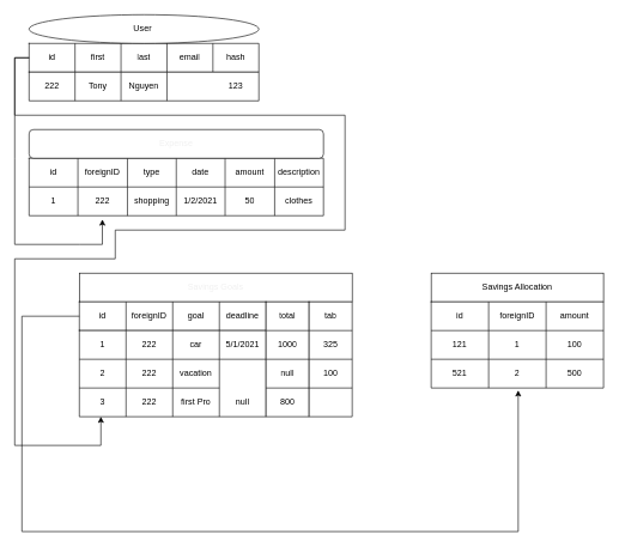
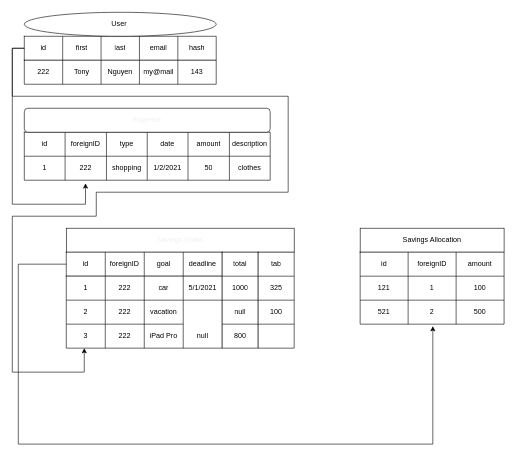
  <mxCell id="0" />
  <mxCell id="1" parent="0" />
  <mxCell id="2" value="" style="shape=table;html=1;whiteSpace=wrap;startSize=0;container=1;collapsible=0;childLayout=tableLayout;labelBackgroundColor=none;" parent="1" vertex="1"><mxGeometry x="40" y="60" width="320" height="40" as="geometry" /></mxCell>
  <mxCell id="3" value="" style="shape=partialRectangle;html=1;whiteSpace=wrap;collapsible=0;dropTarget=0;pointerEvents=0;fillColor=none;top=0;left=0;bottom=0;right=0;points=[[0,0.5],[1,0.5]];portConstraint=eastwest;" parent="2" vertex="1"><mxGeometry width="320" height="40" as="geometry" /></mxCell>
  <mxCell id="4" value="id" style="shape=partialRectangle;html=1;whiteSpace=wrap;connectable=0;overflow=hidden;fillColor=none;top=0;left=0;bottom=0;right=0;" parent="3" vertex="1"><mxGeometry width="64" height="40" as="geometry" /></mxCell>
  <mxCell id="5" value="first" style="shape=partialRectangle;html=1;whiteSpace=wrap;connectable=0;overflow=hidden;fillColor=none;top=0;left=0;bottom=0;right=0;" parent="3" vertex="1"><mxGeometry x="64" width="64" height="40" as="geometry" /></mxCell>
  <mxCell id="6" value="last" style="shape=partialRectangle;html=1;whiteSpace=wrap;connectable=0;overflow=hidden;fillColor=none;top=0;left=0;bottom=0;right=0;" parent="3" vertex="1"><mxGeometry x="128" width="64" height="40" as="geometry" /></mxCell>
  <mxCell id="7" value="email" style="shape=partialRectangle;html=1;whiteSpace=wrap;connectable=0;overflow=hidden;fillColor=none;top=0;left=0;bottom=0;right=0;" parent="3" vertex="1"><mxGeometry x="192" width="64" height="40" as="geometry" /></mxCell>
  <mxCell id="8" value="hash" style="shape=partialRectangle;html=1;whiteSpace=wrap;connectable=0;overflow=hidden;fillColor=none;top=0;left=0;bottom=0;right=0;" parent="3" vertex="1"><mxGeometry x="256" width="64" height="40" as="geometry" /></mxCell>
  <mxCell id="9" value="" style="shape=table;html=1;whiteSpace=wrap;startSize=0;container=1;collapsible=0;childLayout=tableLayout;" parent="1" vertex="1"><mxGeometry x="40" y="100" width="320" height="40" as="geometry" /></mxCell>
  <mxCell id="10" value="" style="shape=partialRectangle;html=1;whiteSpace=wrap;collapsible=0;dropTarget=0;pointerEvents=0;fillColor=none;top=0;left=0;bottom=0;right=0;points=[[0,0.5],[1,0.5]];portConstraint=eastwest;" parent="9" vertex="1"><mxGeometry width="320" height="40" as="geometry" /></mxCell>
  <mxCell id="11" value="222" style="shape=partialRectangle;html=1;whiteSpace=wrap;connectable=0;overflow=hidden;fillColor=none;top=0;left=0;bottom=0;right=0;" parent="10" vertex="1"><mxGeometry width="64" height="40" as="geometry" /></mxCell>
  <mxCell id="12" value="Tony" style="shape=partialRectangle;html=1;whiteSpace=wrap;connectable=0;overflow=hidden;fillColor=none;top=0;left=0;bottom=0;right=0;" parent="10" vertex="1"><mxGeometry x="64" width="64" height="40" as="geometry" /></mxCell>
  <mxCell id="13" value="Nguyen" style="shape=partialRectangle;html=1;whiteSpace=wrap;connectable=0;overflow=hidden;fillColor=none;top=0;left=0;bottom=0;right=0;" parent="10" vertex="1"><mxGeometry x="128" width="64" height="40" as="geometry" /></mxCell>
- <mxCell id="15" value="123" style="shape=partialRectangle;html=1;whiteSpace=wrap;connectable=0;overflow=hidden;fillColor=none;top=0;left=0;bottom=0;right=0;" parent="10" vertex="1"><mxGeometry x="256" width="64" height="40" as="geometry" /></mxCell>
+ <mxCell id="14" value="my@mail" style="shape=partialRectangle;html=1;whiteSpace=wrap;connectable=0;overflow=hidden;fillColor=none;top=0;left=0;bottom=0;right=0;" parent="10" vertex="1"><mxGeometry x="192" width="64" height="40" as="geometry" /></mxCell>
+ <mxCell id="15" value="143" style="shape=partialRectangle;html=1;whiteSpace=wrap;connectable=0;overflow=hidden;fillColor=none;top=0;left=0;bottom=0;right=0;" parent="10" vertex="1"><mxGeometry x="256" width="64" height="40" as="geometry" /></mxCell>
  <mxCell id="16" value="" style="shape=table;html=1;whiteSpace=wrap;startSize=0;container=1;collapsible=0;childLayout=tableLayout;" parent="1" vertex="1"><mxGeometry x="40" y="220" width="410" height="80" as="geometry" /></mxCell>
  <mxCell id="17" value="" style="shape=partialRectangle;html=1;whiteSpace=wrap;collapsible=0;dropTarget=0;pointerEvents=0;fillColor=none;top=0;left=0;bottom=0;right=0;points=[[0,0.5],[1,0.5]];portConstraint=eastwest;" parent="16" vertex="1"><mxGeometry width="410" height="40" as="geometry" /></mxCell>
  <mxCell id="18" value="id" style="shape=partialRectangle;html=1;whiteSpace=wrap;connectable=0;overflow=hidden;fillColor=none;top=0;left=0;bottom=0;right=0;" parent="17" vertex="1"><mxGeometry width="68" height="40" as="geometry" /></mxCell>
  <mxCell id="19" value="foreignID" style="shape=partialRectangle;html=1;whiteSpace=wrap;connectable=0;overflow=hidden;fillColor=none;top=0;left=0;bottom=0;right=0;" parent="17" vertex="1"><mxGeometry x="68" width="69" height="40" as="geometry" /></mxCell>
  <mxCell id="20" value="type" style="shape=partialRectangle;html=1;whiteSpace=wrap;connectable=0;overflow=hidden;fillColor=none;top=0;left=0;bottom=0;right=0;" parent="17" vertex="1"><mxGeometry x="137" width="68" height="40" as="geometry" /></mxCell>
  <mxCell id="21" value="date" style="shape=partialRectangle;html=1;whiteSpace=wrap;connectable=0;overflow=hidden;fillColor=none;top=0;left=0;bottom=0;right=0;" parent="17" vertex="1"><mxGeometry x="205" width="68" height="40" as="geometry" /></mxCell>
  <mxCell id="22" value="amount" style="shape=partialRectangle;html=1;whiteSpace=wrap;connectable=0;overflow=hidden;fillColor=none;top=0;left=0;bottom=0;right=0;" parent="17" vertex="1"><mxGeometry x="273" width="69" height="40" as="geometry" /></mxCell>
  <mxCell id="23" value="description" style="shape=partialRectangle;html=1;whiteSpace=wrap;connectable=0;overflow=hidden;fillColor=none;top=0;left=0;bottom=0;right=0;" parent="17" vertex="1"><mxGeometry x="342" width="68" height="40" as="geometry" /></mxCell>
  <mxCell id="24" value="" style="shape=partialRectangle;html=1;whiteSpace=wrap;collapsible=0;dropTarget=0;pointerEvents=0;fillColor=none;top=0;left=0;bottom=0;right=0;points=[[0,0.5],[1,0.5]];portConstraint=eastwest;" parent="16" vertex="1"><mxGeometry y="40" width="410" height="40" as="geometry" /></mxCell>
  <mxCell id="25" value="1" style="shape=partialRectangle;html=1;whiteSpace=wrap;connectable=0;overflow=hidden;fillColor=none;top=0;left=0;bottom=0;right=0;" parent="24" vertex="1"><mxGeometry width="68" height="40" as="geometry" /></mxCell>
  <mxCell id="26" value="222" style="shape=partialRectangle;html=1;whiteSpace=wrap;connectable=0;overflow=hidden;fillColor=none;top=0;left=0;bottom=0;right=0;" parent="24" vertex="1"><mxGeometry x="68" width="69" height="40" as="geometry" /></mxCell>
  <mxCell id="27" value="shopping" style="shape=partialRectangle;html=1;whiteSpace=wrap;connectable=0;overflow=hidden;fillColor=none;top=0;left=0;bottom=0;right=0;" parent="24" vertex="1"><mxGeometry x="137" width="68" height="40" as="geometry" /></mxCell>
  <mxCell id="28" value="1/2/2021" style="shape=partialRectangle;html=1;whiteSpace=wrap;connectable=0;overflow=hidden;fillColor=none;top=0;left=0;bottom=0;right=0;" parent="24" vertex="1"><mxGeometry x="205" width="68" height="40" as="geometry" /></mxCell>
  <mxCell id="29" value="50" style="shape=partialRectangle;html=1;whiteSpace=wrap;connectable=0;overflow=hidden;fillColor=none;top=0;left=0;bottom=0;right=0;" parent="24" vertex="1"><mxGeometry x="273" width="69" height="40" as="geometry" /></mxCell>
  <mxCell id="30" value="clothes" style="shape=partialRectangle;html=1;whiteSpace=wrap;connectable=0;overflow=hidden;fillColor=none;top=0;left=0;bottom=0;right=0;" parent="24" vertex="1"><mxGeometry x="342" width="68" height="40" as="geometry" /></mxCell>
  <mxCell id="31" value="User&amp;nbsp;" style="ellipse;whiteSpace=wrap;html=1;labelBackgroundColor=none;" parent="1" vertex="1"><mxGeometry x="40" width="320" height="40" as="geometry" y="20" /></mxCell>
  <mxCell id="32" value="Expense" style="whiteSpace=wrap;html=1;labelBackgroundColor=none;fontColor=#f0f0f0;rounded=1;" parent="1" vertex="1"><mxGeometry x="40" y="180" width="410" height="40" as="geometry" /></mxCell>
  <mxCell id="33" value="Savings Goals" style="rounded=0;whiteSpace=wrap;html=1;labelBackgroundColor=none;fontColor=#f0f0f0;" parent="1" vertex="1"><mxGeometry x="110" y="380" width="380" height="40" as="geometry" /></mxCell>
  <mxCell id="34" value="" style="shape=table;html=1;whiteSpace=wrap;startSize=0;container=1;collapsible=0;childLayout=tableLayout;" parent="1" vertex="1"><mxGeometry x="110" y="420" width="260" height="40" as="geometry" /></mxCell>
  <mxCell id="35" value="" style="shape=partialRectangle;html=1;whiteSpace=wrap;collapsible=0;dropTarget=0;pointerEvents=0;fillColor=none;top=0;left=0;bottom=0;right=0;points=[[0,0.5],[1,0.5]];portConstraint=eastwest;" parent="34" vertex="1"><mxGeometry width="260" height="40" as="geometry" /></mxCell>
  <mxCell id="36" value="id" style="shape=partialRectangle;html=1;whiteSpace=wrap;connectable=0;overflow=hidden;fillColor=none;top=0;left=0;bottom=0;right=0;" parent="35" vertex="1"><mxGeometry width="65" height="40" as="geometry" /></mxCell>
  <mxCell id="37" value="foreignID" style="shape=partialRectangle;html=1;whiteSpace=wrap;connectable=0;overflow=hidden;fillColor=none;top=0;left=0;bottom=0;right=0;" parent="35" vertex="1"><mxGeometry x="65" width="65" height="40" as="geometry" /></mxCell>
  <mxCell id="38" value="goal" style="shape=partialRectangle;html=1;whiteSpace=wrap;connectable=0;overflow=hidden;fillColor=none;top=0;left=0;bottom=0;right=0;" parent="35" vertex="1"><mxGeometry x="130" width="65" height="40" as="geometry" /></mxCell>
  <mxCell id="39" value="deadline" style="shape=partialRectangle;html=1;whiteSpace=wrap;connectable=0;overflow=hidden;fillColor=none;top=0;left=0;bottom=0;right=0;" parent="35" vertex="1"><mxGeometry x="195" width="65" height="40" as="geometry" /></mxCell>
  <mxCell id="40" value="" style="shape=table;html=1;whiteSpace=wrap;startSize=0;container=1;collapsible=0;childLayout=tableLayout;" parent="1" vertex="1"><mxGeometry x="110" y="460" width="260" height="120" as="geometry" /></mxCell>
  <mxCell id="41" value="" style="shape=partialRectangle;html=1;whiteSpace=wrap;collapsible=0;dropTarget=0;pointerEvents=0;fillColor=none;top=0;left=0;bottom=0;right=0;points=[[0,0.5],[1,0.5]];portConstraint=eastwest;" vertex="1" parent="40"><mxGeometry width="260" height="40" as="geometry" /></mxCell>
  <mxCell id="42" value="1" style="shape=partialRectangle;html=1;whiteSpace=wrap;connectable=0;overflow=hidden;fillColor=none;top=0;left=0;bottom=0;right=0;" vertex="1" parent="41"><mxGeometry width="65" height="40" as="geometry" /></mxCell>
  <mxCell id="43" value="222" style="shape=partialRectangle;html=1;whiteSpace=wrap;connectable=0;overflow=hidden;fillColor=none;top=0;left=0;bottom=0;right=0;" vertex="1" parent="41"><mxGeometry x="65" width="65" height="40" as="geometry" /></mxCell>
  <mxCell id="44" value="car" style="shape=partialRectangle;html=1;whiteSpace=wrap;connectable=0;overflow=hidden;fillColor=none;top=0;left=0;bottom=0;right=0;" vertex="1" parent="41"><mxGeometry x="130" width="65" height="40" as="geometry" /></mxCell>
  <mxCell id="45" value="5/1/2021" style="shape=partialRectangle;html=1;whiteSpace=wrap;connectable=0;overflow=hidden;fillColor=none;top=0;left=0;bottom=0;right=0;" vertex="1" parent="41"><mxGeometry x="195" width="65" height="40" as="geometry" /></mxCell>
  <mxCell id="46" value="" style="shape=partialRectangle;html=1;whiteSpace=wrap;collapsible=0;dropTarget=0;pointerEvents=0;fillColor=none;top=0;left=0;bottom=0;right=0;points=[[0,0.5],[1,0.5]];portConstraint=eastwest;" vertex="1" parent="40"><mxGeometry y="40" width="260" height="40" as="geometry" /></mxCell>
  <mxCell id="47" value="2" style="shape=partialRectangle;html=1;whiteSpace=wrap;connectable=0;overflow=hidden;fillColor=none;top=0;left=0;bottom=0;right=0;" vertex="1" parent="46"><mxGeometry width="65" height="40" as="geometry" /></mxCell>
  <mxCell id="48" value="222" style="shape=partialRectangle;html=1;whiteSpace=wrap;connectable=0;overflow=hidden;fillColor=none;top=0;left=0;bottom=0;right=0;" vertex="1" parent="46"><mxGeometry x="65" width="65" height="40" as="geometry" /></mxCell>
  <mxCell id="49" value="vacation" style="shape=partialRectangle;html=1;whiteSpace=wrap;connectable=0;overflow=hidden;fillColor=none;top=0;left=0;bottom=0;right=0;" vertex="1" parent="46"><mxGeometry x="130" width="65" height="40" as="geometry" /></mxCell>
  <mxCell id="50" value="" style="shape=partialRectangle;html=1;whiteSpace=wrap;collapsible=0;dropTarget=0;pointerEvents=0;fillColor=none;top=0;left=0;bottom=0;right=0;points=[[0,0.5],[1,0.5]];portConstraint=eastwest;" parent="40" vertex="1"><mxGeometry y="80" width="260" height="40" as="geometry" /></mxCell>
  <mxCell id="51" value="3" style="shape=partialRectangle;html=1;whiteSpace=wrap;connectable=0;overflow=hidden;fillColor=none;top=0;left=0;bottom=0;right=0;" parent="50" vertex="1"><mxGeometry width="65" height="40" as="geometry" /></mxCell>
  <mxCell id="52" value="222" style="shape=partialRectangle;html=1;whiteSpace=wrap;connectable=0;overflow=hidden;fillColor=none;top=0;left=0;bottom=0;right=0;" parent="50" vertex="1"><mxGeometry x="65" width="65" height="40" as="geometry" /></mxCell>
- <mxCell id="53" value="first Pro" style="shape=partialRectangle;html=1;whiteSpace=wrap;connectable=0;overflow=hidden;fillColor=none;top=0;left=0;bottom=0;right=0;" parent="50" vertex="1"><mxGeometry x="130" width="65" height="40" as="geometry" /></mxCell>
+ <mxCell id="53" value="iPad Pro" style="shape=partialRectangle;html=1;whiteSpace=wrap;connectable=0;overflow=hidden;fillColor=none;top=0;left=0;bottom=0;right=0;" parent="50" vertex="1"><mxGeometry x="130" width="65" height="40" as="geometry" /></mxCell>
  <mxCell id="54" value="null" style="shape=partialRectangle;html=1;whiteSpace=wrap;connectable=0;overflow=hidden;fillColor=none;top=0;left=0;bottom=0;right=0;" parent="50" vertex="1"><mxGeometry x="195" width="65" height="40" as="geometry" /></mxCell>
  <mxCell id="55" style="edgeStyle=none;rounded=0;orthogonalLoop=1;jettySize=auto;html=1;exitX=0;exitY=0.5;exitDx=0;exitDy=0;fontColor=#f0f0f0;entryX=0.249;entryY=1.131;entryDx=0;entryDy=0;entryPerimeter=0;" parent="1" source="3" target="24" edge="1"><mxGeometry relative="1" as="geometry"><mxPoint x="190" y="420" as="targetPoint" /><Array as="points"><mxPoint x="20" y="80" /><mxPoint x="20" y="160" /><mxPoint x="20" y="220" /><mxPoint x="20" y="340" /><mxPoint x="110" y="340" /><mxPoint x="142" y="340" /></Array></mxGeometry></mxCell>
  <mxCell id="56" style="edgeStyle=orthogonalEdgeStyle;rounded=0;orthogonalLoop=1;jettySize=auto;html=1;exitX=0;exitY=0.5;exitDx=0;exitDy=0;" edge="1" parent="1" source="3"><mxGeometry relative="1" as="geometry"><mxPoint x="140" y="580" as="targetPoint" /><Array as="points"><mxPoint x="20" y="80" /><mxPoint x="20" y="160" /><mxPoint x="480" y="160" /><mxPoint x="480" y="320" /><mxPoint x="160" y="320" /><mxPoint x="160" y="360" /><mxPoint x="20" y="360" /><mxPoint x="20" y="620" /><mxPoint x="140" y="620" /></Array></mxGeometry></mxCell>
  <mxCell id="57" value="" style="shape=table;html=1;whiteSpace=wrap;startSize=0;container=1;collapsible=0;childLayout=tableLayout;" vertex="1" parent="1"><mxGeometry x="370" y="420" width="60" height="160" as="geometry" /></mxCell>
  <mxCell id="58" value="" style="shape=partialRectangle;html=1;whiteSpace=wrap;collapsible=0;dropTarget=0;pointerEvents=0;fillColor=none;top=0;left=0;bottom=0;right=0;points=[[0,0.5],[1,0.5]];portConstraint=eastwest;" vertex="1" parent="57"><mxGeometry width="60" height="40" as="geometry" /></mxCell>
  <mxCell id="59" value="total" style="shape=partialRectangle;html=1;whiteSpace=wrap;connectable=0;overflow=hidden;fillColor=none;top=0;left=0;bottom=0;right=0;" vertex="1" parent="58"><mxGeometry width="60" height="40" as="geometry" /></mxCell>
  <mxCell id="60" value="" style="shape=partialRectangle;html=1;whiteSpace=wrap;collapsible=0;dropTarget=0;pointerEvents=0;fillColor=none;top=0;left=0;bottom=0;right=0;points=[[0,0.5],[1,0.5]];portConstraint=eastwest;" vertex="1" parent="57"><mxGeometry y="40" width="60" height="40" as="geometry" /></mxCell>
  <mxCell id="61" value="1000" style="shape=partialRectangle;html=1;whiteSpace=wrap;connectable=0;overflow=hidden;fillColor=none;top=0;left=0;bottom=0;right=0;" vertex="1" parent="60"><mxGeometry width="60" height="40" as="geometry" /></mxCell>
  <mxCell id="62" value="" style="shape=partialRectangle;html=1;whiteSpace=wrap;collapsible=0;dropTarget=0;pointerEvents=0;fillColor=none;top=0;left=0;bottom=0;right=0;points=[[0,0.5],[1,0.5]];portConstraint=eastwest;" vertex="1" parent="57"><mxGeometry y="80" width="60" height="40" as="geometry" /></mxCell>
  <mxCell id="63" value="null" style="shape=partialRectangle;html=1;whiteSpace=wrap;connectable=0;overflow=hidden;fillColor=none;top=0;left=0;bottom=0;right=0;" vertex="1" parent="62"><mxGeometry width="60" height="40" as="geometry" /></mxCell>
  <mxCell id="64" value="" style="shape=partialRectangle;html=1;whiteSpace=wrap;collapsible=0;dropTarget=0;pointerEvents=0;fillColor=none;top=0;left=0;bottom=0;right=0;points=[[0,0.5],[1,0.5]];portConstraint=eastwest;" vertex="1" parent="57"><mxGeometry y="120" width="60" height="40" as="geometry" /></mxCell>
  <mxCell id="65" value="800" style="shape=partialRectangle;html=1;whiteSpace=wrap;connectable=0;overflow=hidden;fillColor=none;top=0;left=0;bottom=0;right=0;" vertex="1" parent="64"><mxGeometry width="60" height="40" as="geometry" /></mxCell>
  <mxCell id="66" value="Savings Allocation" style="rounded=0;whiteSpace=wrap;html=1;" vertex="1" parent="1"><mxGeometry x="600" y="380" width="240" height="40" as="geometry" /></mxCell>
  <mxCell id="67" value="" style="shape=table;html=1;whiteSpace=wrap;startSize=0;container=1;collapsible=0;childLayout=tableLayout;" vertex="1" parent="1"><mxGeometry x="600" y="420" width="240" height="120" as="geometry" /></mxCell>
  <mxCell id="68" value="" style="shape=partialRectangle;html=1;whiteSpace=wrap;collapsible=0;dropTarget=0;pointerEvents=0;fillColor=none;top=0;left=0;bottom=0;right=0;points=[[0,0.5],[1,0.5]];portConstraint=eastwest;" vertex="1" parent="67"><mxGeometry width="240" height="40" as="geometry" /></mxCell>
  <mxCell id="69" value="id" style="shape=partialRectangle;html=1;whiteSpace=wrap;connectable=0;overflow=hidden;fillColor=none;top=0;left=0;bottom=0;right=0;" vertex="1" parent="68"><mxGeometry width="80" height="40" as="geometry" /></mxCell>
  <mxCell id="70" value="foreignID" style="shape=partialRectangle;html=1;whiteSpace=wrap;connectable=0;overflow=hidden;fillColor=none;top=0;left=0;bottom=0;right=0;" vertex="1" parent="68"><mxGeometry x="80" width="80" height="40" as="geometry" /></mxCell>
  <mxCell id="71" value="amount" style="shape=partialRectangle;html=1;whiteSpace=wrap;connectable=0;overflow=hidden;fillColor=none;top=0;left=0;bottom=0;right=0;" vertex="1" parent="68"><mxGeometry x="160" width="80" height="40" as="geometry" /></mxCell>
  <mxCell id="72" value="" style="shape=partialRectangle;html=1;whiteSpace=wrap;collapsible=0;dropTarget=0;pointerEvents=0;fillColor=none;top=0;left=0;bottom=0;right=0;points=[[0,0.5],[1,0.5]];portConstraint=eastwest;" vertex="1" parent="67"><mxGeometry y="40" width="240" height="40" as="geometry" /></mxCell>
  <mxCell id="73" value="121" style="shape=partialRectangle;html=1;whiteSpace=wrap;connectable=0;overflow=hidden;fillColor=none;top=0;left=0;bottom=0;right=0;" vertex="1" parent="72"><mxGeometry width="80" height="40" as="geometry" /></mxCell>
  <mxCell id="74" value="1" style="shape=partialRectangle;html=1;whiteSpace=wrap;connectable=0;overflow=hidden;fillColor=none;top=0;left=0;bottom=0;right=0;" vertex="1" parent="72"><mxGeometry x="80" width="80" height="40" as="geometry" /></mxCell>
  <mxCell id="75" value="100" style="shape=partialRectangle;html=1;whiteSpace=wrap;connectable=0;overflow=hidden;fillColor=none;top=0;left=0;bottom=0;right=0;" vertex="1" parent="72"><mxGeometry x="160" width="80" height="40" as="geometry" /></mxCell>
  <mxCell id="76" value="" style="shape=partialRectangle;html=1;whiteSpace=wrap;collapsible=0;dropTarget=0;pointerEvents=0;fillColor=none;top=0;left=0;bottom=0;right=0;points=[[0,0.5],[1,0.5]];portConstraint=eastwest;" vertex="1" parent="67"><mxGeometry y="80" width="240" height="40" as="geometry" /></mxCell>
  <mxCell id="77" value="521" style="shape=partialRectangle;html=1;whiteSpace=wrap;connectable=0;overflow=hidden;fillColor=none;top=0;left=0;bottom=0;right=0;" vertex="1" parent="76"><mxGeometry width="80" height="40" as="geometry" /></mxCell>
  <mxCell id="78" value="2" style="shape=partialRectangle;html=1;whiteSpace=wrap;connectable=0;overflow=hidden;fillColor=none;top=0;left=0;bottom=0;right=0;" vertex="1" parent="76"><mxGeometry x="80" width="80" height="40" as="geometry" /></mxCell>
  <mxCell id="79" value="500" style="shape=partialRectangle;html=1;whiteSpace=wrap;connectable=0;overflow=hidden;fillColor=none;top=0;left=0;bottom=0;right=0;" vertex="1" parent="76"><mxGeometry x="160" width="80" height="40" as="geometry" /></mxCell>
  <mxCell id="80" style="edgeStyle=orthogonalEdgeStyle;rounded=0;orthogonalLoop=1;jettySize=auto;html=1;exitX=0;exitY=0.5;exitDx=0;exitDy=0;entryX=0.505;entryY=1.083;entryDx=0;entryDy=0;entryPerimeter=0;" edge="1" parent="1" source="35" target="76"><mxGeometry relative="1" as="geometry"><mxPoint x="600" y="640" as="targetPoint" /><Array as="points"><mxPoint x="30" y="440" /><mxPoint x="30" y="740" /><mxPoint x="721" y="740" /></Array></mxGeometry></mxCell>
  <mxCell id="81" value="" style="shape=table;html=1;whiteSpace=wrap;startSize=0;container=1;collapsible=0;childLayout=tableLayout;" vertex="1" parent="1"><mxGeometry x="430" y="420" width="60" height="160" as="geometry" /></mxCell>
  <mxCell id="82" value="" style="shape=partialRectangle;html=1;whiteSpace=wrap;collapsible=0;dropTarget=0;pointerEvents=0;fillColor=none;top=0;left=0;bottom=0;right=0;points=[[0,0.5],[1,0.5]];portConstraint=eastwest;" vertex="1" parent="81"><mxGeometry width="60" height="40" as="geometry" /></mxCell>
  <mxCell id="83" value="tab" style="shape=partialRectangle;html=1;whiteSpace=wrap;connectable=0;overflow=hidden;fillColor=none;top=0;left=0;bottom=0;right=0;" vertex="1" parent="82"><mxGeometry width="60" height="40" as="geometry" /></mxCell>
  <mxCell id="84" value="" style="shape=partialRectangle;html=1;whiteSpace=wrap;collapsible=0;dropTarget=0;pointerEvents=0;fillColor=none;top=0;left=0;bottom=0;right=0;points=[[0,0.5],[1,0.5]];portConstraint=eastwest;" vertex="1" parent="81"><mxGeometry y="40" width="60" height="40" as="geometry" /></mxCell>
  <mxCell id="85" value="325" style="shape=partialRectangle;html=1;whiteSpace=wrap;connectable=0;overflow=hidden;fillColor=none;top=0;left=0;bottom=0;right=0;" vertex="1" parent="84"><mxGeometry width="60" height="40" as="geometry" /></mxCell>
  <mxCell id="86" value="" style="shape=partialRectangle;html=1;whiteSpace=wrap;collapsible=0;dropTarget=0;pointerEvents=0;fillColor=none;top=0;left=0;bottom=0;right=0;points=[[0,0.5],[1,0.5]];portConstraint=eastwest;" vertex="1" parent="81"><mxGeometry y="80" width="60" height="40" as="geometry" /></mxCell>
  <mxCell id="87" value="100" style="shape=partialRectangle;html=1;whiteSpace=wrap;connectable=0;overflow=hidden;fillColor=none;top=0;left=0;bottom=0;right=0;" vertex="1" parent="86"><mxGeometry width="60" height="40" as="geometry" /></mxCell>
  <mxCell id="88" value="" style="shape=partialRectangle;html=1;whiteSpace=wrap;collapsible=0;dropTarget=0;pointerEvents=0;fillColor=none;top=0;left=0;bottom=0;right=0;points=[[0,0.5],[1,0.5]];portConstraint=eastwest;" vertex="1" parent="81"><mxGeometry y="120" width="60" height="40" as="geometry" /></mxCell>
